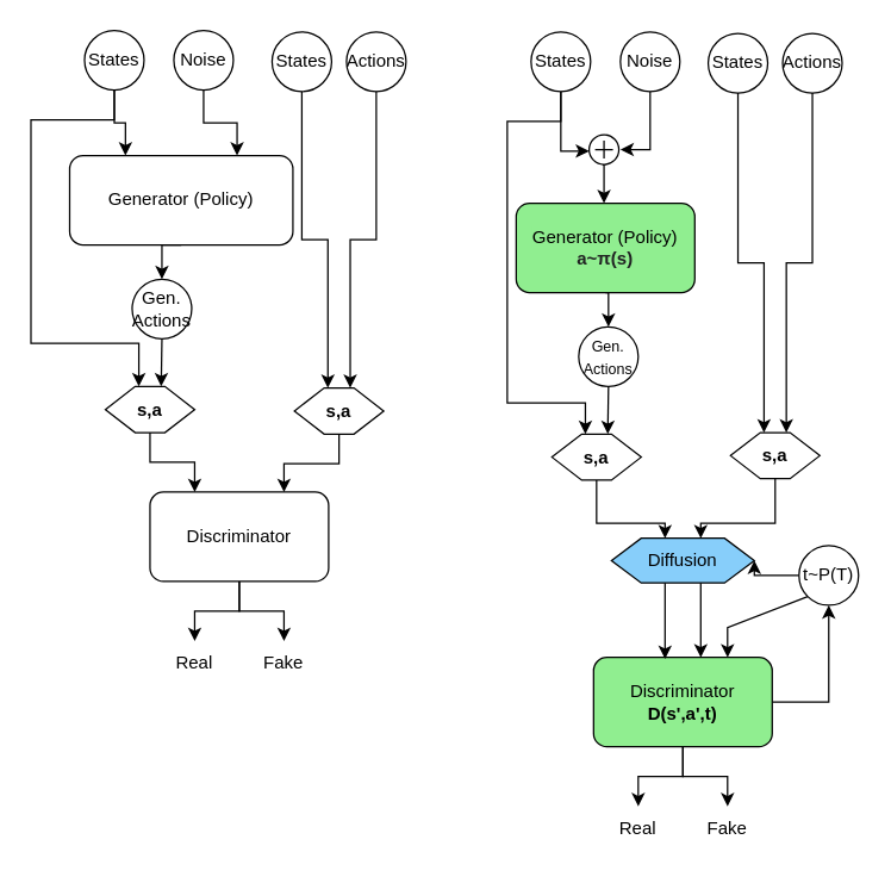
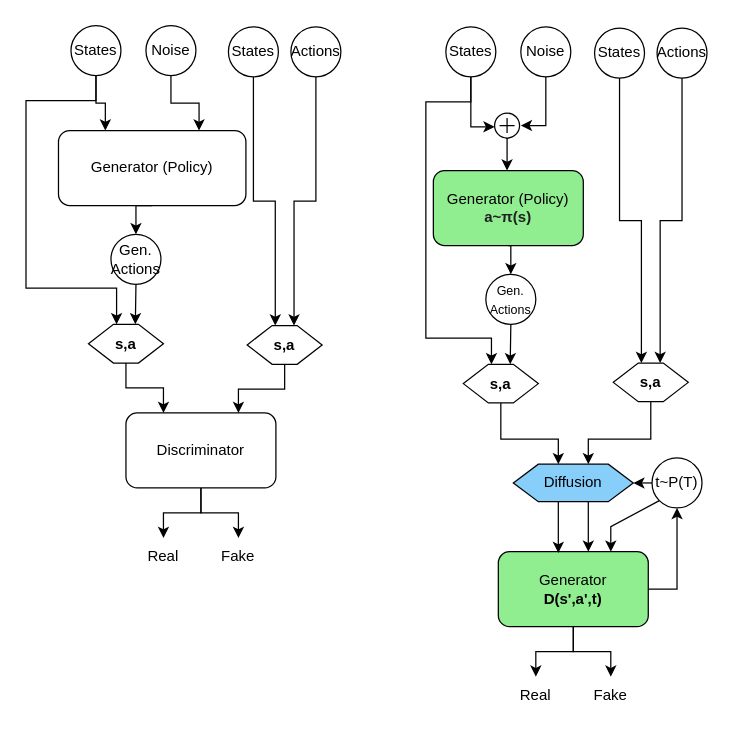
  <mxCell id="0" />
  <mxCell id="1" parent="0" />
  <mxCell id="2" style="edgeStyle=orthogonalEdgeStyle;rounded=0;orthogonalLoop=1;jettySize=auto;html=1;exitX=0.5;exitY=1;exitDx=0;exitDy=0;entryX=0.5;entryY=0;entryDx=0;entryDy=0;" parent="1" source="4" target="13" edge="1"><mxGeometry relative="1" as="geometry" /></mxCell>
  <mxCell id="3" style="edgeStyle=orthogonalEdgeStyle;rounded=0;orthogonalLoop=1;jettySize=auto;html=1;exitX=0.5;exitY=1;exitDx=0;exitDy=0;entryX=0.5;entryY=0;entryDx=0;entryDy=0;" parent="1" source="4" target="14" edge="1"><mxGeometry relative="1" as="geometry" /></mxCell>
  <mxCell id="4" value="Discriminator" style="rounded=1;whiteSpace=wrap;html=1;" parent="1" vertex="1"><mxGeometry x="100" y="330" width="120" height="60" as="geometry" /></mxCell>
  <mxCell id="5" style="edgeStyle=orthogonalEdgeStyle;rounded=0;orthogonalLoop=1;jettySize=auto;html=1;exitX=0.5;exitY=1;exitDx=0;exitDy=0;entryX=0.5;entryY=0;entryDx=0;entryDy=0;" parent="1" source="6" target="16" edge="1"><mxGeometry relative="1" as="geometry"><mxPoint x="100" y="179" as="targetPoint" /></mxGeometry></mxCell>
  <mxCell id="6" value="Generator (Policy)" style="rounded=1;whiteSpace=wrap;html=1;" parent="1" vertex="1"><mxGeometry x="46" y="104" width="150" height="60" as="geometry" /></mxCell>
  <mxCell id="7" style="edgeStyle=orthogonalEdgeStyle;rounded=0;orthogonalLoop=1;jettySize=auto;html=1;exitX=0.5;exitY=1;exitDx=0;exitDy=0;entryX=0.375;entryY=0;entryDx=0;entryDy=0;" parent="1" source="8" target="20" edge="1"><mxGeometry relative="1" as="geometry" /></mxCell>
  <mxCell id="8" value="States" style="ellipse;whiteSpace=wrap;html=1;aspect=fixed;" parent="1" vertex="1"><mxGeometry x="182" y="21" width="40" height="40" as="geometry" /></mxCell>
  <mxCell id="9" style="edgeStyle=orthogonalEdgeStyle;rounded=0;orthogonalLoop=1;jettySize=auto;html=1;exitX=0.5;exitY=1;exitDx=0;exitDy=0;entryX=0.75;entryY=0;entryDx=0;entryDy=0;" parent="1" source="10" target="6" edge="1"><mxGeometry relative="1" as="geometry" /></mxCell>
  <mxCell id="10" value="Noise" style="ellipse;whiteSpace=wrap;html=1;aspect=fixed;" parent="1" vertex="1"><mxGeometry x="116" y="20" width="40" height="40" as="geometry" /></mxCell>
  <mxCell id="11" style="edgeStyle=orthogonalEdgeStyle;rounded=0;orthogonalLoop=1;jettySize=auto;html=1;exitX=0.5;exitY=1;exitDx=0;exitDy=0;entryX=0.625;entryY=0;entryDx=0;entryDy=0;" parent="1" source="12" target="20" edge="1"><mxGeometry relative="1" as="geometry" /></mxCell>
  <mxCell id="12" value="Actions" style="ellipse;whiteSpace=wrap;html=1;aspect=fixed;" parent="1" vertex="1"><mxGeometry x="232" y="21" width="40" height="40" as="geometry" /></mxCell>
  <mxCell id="13" value="Real" style="text;html=1;align=center;verticalAlign=middle;whiteSpace=wrap;rounded=0;" parent="1" vertex="1"><mxGeometry x="100" y="430" width="60" height="30" as="geometry" /></mxCell>
  <mxCell id="14" value="Fake" style="text;html=1;align=center;verticalAlign=middle;whiteSpace=wrap;rounded=0;" parent="1" vertex="1"><mxGeometry x="160" y="430" width="60" height="30" as="geometry" /></mxCell>
  <mxCell id="15" style="edgeStyle=orthogonalEdgeStyle;rounded=0;orthogonalLoop=1;jettySize=auto;html=1;exitX=0.5;exitY=1;exitDx=0;exitDy=0;entryX=0.625;entryY=0;entryDx=0;entryDy=0;" parent="1" source="16" target="18" edge="1"><mxGeometry relative="1" as="geometry" /></mxCell>
  <mxCell id="16" value="Gen.&lt;div&gt;Actions&lt;/div&gt;" style="ellipse;whiteSpace=wrap;html=1;aspect=fixed;" parent="1" vertex="1"><mxGeometry x="88" y="187" width="40" height="40" as="geometry" /></mxCell>
  <mxCell id="17" style="edgeStyle=orthogonalEdgeStyle;rounded=0;orthogonalLoop=1;jettySize=auto;html=1;exitX=0.5;exitY=1;exitDx=0;exitDy=0;entryX=0.25;entryY=0;entryDx=0;entryDy=0;" parent="1" source="18" target="4" edge="1"><mxGeometry relative="1" as="geometry" /></mxCell>
  <mxCell id="18" value="&lt;b&gt;s,a&lt;/b&gt;" style="shape=hexagon;perimeter=hexagonPerimeter2;whiteSpace=wrap;html=1;fixedSize=1;" parent="1" vertex="1"><mxGeometry x="70" y="259" width="60" height="31" as="geometry" /></mxCell>
  <mxCell id="19" style="edgeStyle=orthogonalEdgeStyle;rounded=0;orthogonalLoop=1;jettySize=auto;html=1;exitX=0.5;exitY=1;exitDx=0;exitDy=0;entryX=0.75;entryY=0;entryDx=0;entryDy=0;" parent="1" source="20" target="4" edge="1"><mxGeometry relative="1" as="geometry" /></mxCell>
  <mxCell id="20" value="&lt;b&gt;s,a&lt;/b&gt;" style="shape=hexagon;perimeter=hexagonPerimeter2;whiteSpace=wrap;html=1;fixedSize=1;" parent="1" vertex="1"><mxGeometry x="197" y="260" width="60" height="31" as="geometry" /></mxCell>
  <mxCell id="21" style="edgeStyle=orthogonalEdgeStyle;rounded=0;orthogonalLoop=1;jettySize=auto;html=1;entryX=0.25;entryY=0;entryDx=0;entryDy=0;exitX=0.5;exitY=1;exitDx=0;exitDy=0;" parent="1" source="23" target="6" edge="1"><mxGeometry relative="1" as="geometry"><mxPoint x="10" y="100" as="sourcePoint" /></mxGeometry></mxCell>
  <mxCell id="22" style="edgeStyle=orthogonalEdgeStyle;rounded=0;orthogonalLoop=1;jettySize=auto;html=1;exitX=0.5;exitY=1;exitDx=0;exitDy=0;entryX=0.375;entryY=0;entryDx=0;entryDy=0;" parent="1" source="23" target="18" edge="1"><mxGeometry relative="1" as="geometry"><Array as="points"><mxPoint x="76" y="80" /><mxPoint x="20" y="80" /><mxPoint x="20" y="230" /><mxPoint x="93" y="230" /></Array></mxGeometry></mxCell>
  <mxCell id="23" value="States" style="ellipse;whiteSpace=wrap;html=1;aspect=fixed;" parent="1" vertex="1"><mxGeometry x="56" y="20" width="40" height="40" as="geometry" /></mxCell>
  <mxCell id="24" style="edgeStyle=orthogonalEdgeStyle;rounded=0;orthogonalLoop=1;jettySize=auto;html=1;exitX=0.5;exitY=1;exitDx=0;exitDy=0;entryX=0.5;entryY=0;entryDx=0;entryDy=0;" parent="1" source="27" target="36" edge="1"><mxGeometry relative="1" as="geometry" /></mxCell>
  <mxCell id="25" style="edgeStyle=orthogonalEdgeStyle;rounded=0;orthogonalLoop=1;jettySize=auto;html=1;exitX=0.5;exitY=1;exitDx=0;exitDy=0;entryX=0.5;entryY=0;entryDx=0;entryDy=0;" parent="1" source="27" target="37" edge="1"><mxGeometry relative="1" as="geometry" /></mxCell>
  <mxCell id="26" style="edgeStyle=orthogonalEdgeStyle;rounded=0;orthogonalLoop=1;jettySize=auto;html=1;exitX=1;exitY=0.5;exitDx=0;exitDy=0;entryX=0.5;entryY=1;entryDx=0;entryDy=0;" parent="1" source="27" target="50" edge="1"><mxGeometry relative="1" as="geometry" /></mxCell>
- <mxCell id="27" value="Discriminator&lt;div&gt;&lt;b&gt;D(s',a',t)&lt;/b&gt;&lt;/div&gt;" style="rounded=1;whiteSpace=wrap;html=1;fillColor=#90EE90;" parent="1" vertex="1"><mxGeometry x="398" y="441" width="120" height="60" as="geometry" /></mxCell>
+ <mxCell id="27" value="Generator&lt;div&gt;&lt;b&gt;D(s',a',t)&lt;/b&gt;&lt;/div&gt;" style="rounded=1;whiteSpace=wrap;html=1;fillColor=#90EE90;" parent="1" vertex="1"><mxGeometry x="398" y="441" width="120" height="60" as="geometry" /></mxCell>
  <mxCell id="28" style="edgeStyle=orthogonalEdgeStyle;rounded=0;orthogonalLoop=1;jettySize=auto;html=1;exitX=0.5;exitY=1;exitDx=0;exitDy=0;entryX=0.5;entryY=0;entryDx=0;entryDy=0;" parent="1" source="29" target="39" edge="1"><mxGeometry relative="1" as="geometry"><mxPoint x="400" y="211" as="targetPoint" /></mxGeometry></mxCell>
  <mxCell id="29" value="&lt;span style=&quot;background-color: rgb(144, 238, 144);&quot;&gt;Generator (Policy)&lt;/span&gt;&lt;div&gt;&lt;b style=&quot;color: rgb(32, 33, 34); text-align: start;&quot;&gt;&lt;span style=&quot;line-height: 1; font-variant-numeric: lining-nums tabular-nums; font-kerning: none; text-wrap-mode: nowrap; background-color: rgb(144, 238, 144);&quot; class=&quot;texhtml mvar&quot;&gt;&lt;font style=&quot;font-size: 12px;&quot; face=&quot;Helvetica&quot;&gt;a~π(s)&lt;/font&gt;&lt;/span&gt;&lt;/b&gt;&lt;/div&gt;" style="rounded=1;whiteSpace=wrap;html=1;fillColor=#90EE90;" parent="1" vertex="1"><mxGeometry x="346" y="136" width="120" height="60" as="geometry" /></mxCell>
  <mxCell id="30" style="edgeStyle=orthogonalEdgeStyle;rounded=0;orthogonalLoop=1;jettySize=auto;html=1;exitX=0.5;exitY=1;exitDx=0;exitDy=0;entryX=0.375;entryY=0;entryDx=0;entryDy=0;" parent="1" source="31" target="43" edge="1"><mxGeometry relative="1" as="geometry" /></mxCell>
  <mxCell id="31" value="States" style="ellipse;whiteSpace=wrap;html=1;aspect=fixed;" parent="1" vertex="1"><mxGeometry x="475" y="22" width="40" height="40" as="geometry" /></mxCell>
  <mxCell id="32" style="edgeStyle=orthogonalEdgeStyle;rounded=0;orthogonalLoop=1;jettySize=auto;html=1;exitX=0.5;exitY=1;exitDx=0;exitDy=0;entryX=1.05;entryY=0.5;entryDx=0;entryDy=0;entryPerimeter=0;" parent="1" source="33" target="54" edge="1"><mxGeometry relative="1" as="geometry"><mxPoint x="436" y="136" as="targetPoint" /></mxGeometry></mxCell>
  <mxCell id="33" value="Noise" style="ellipse;whiteSpace=wrap;html=1;aspect=fixed;" parent="1" vertex="1"><mxGeometry x="416" y="21" width="40" height="40" as="geometry" /></mxCell>
  <mxCell id="34" style="edgeStyle=orthogonalEdgeStyle;rounded=0;orthogonalLoop=1;jettySize=auto;html=1;exitX=0.5;exitY=1;exitDx=0;exitDy=0;entryX=0.625;entryY=0;entryDx=0;entryDy=0;" parent="1" source="35" target="43" edge="1"><mxGeometry relative="1" as="geometry" /></mxCell>
  <mxCell id="35" value="Actions" style="ellipse;whiteSpace=wrap;html=1;aspect=fixed;" parent="1" vertex="1"><mxGeometry x="525" y="22" width="40" height="40" as="geometry" /></mxCell>
  <mxCell id="36" value="Real" style="text;html=1;align=center;verticalAlign=middle;whiteSpace=wrap;rounded=0;" parent="1" vertex="1"><mxGeometry x="398" y="541" width="60" height="30" as="geometry" /></mxCell>
  <mxCell id="37" value="Fake" style="text;html=1;align=center;verticalAlign=middle;whiteSpace=wrap;rounded=0;" parent="1" vertex="1"><mxGeometry x="458" y="541" width="60" height="30" as="geometry" /></mxCell>
  <mxCell id="38" style="edgeStyle=orthogonalEdgeStyle;rounded=0;orthogonalLoop=1;jettySize=auto;html=1;exitX=0.5;exitY=1;exitDx=0;exitDy=0;entryX=0.625;entryY=0;entryDx=0;entryDy=0;" parent="1" source="39" target="41" edge="1"><mxGeometry relative="1" as="geometry" /></mxCell>
  <mxCell id="39" value="&lt;font style=&quot;font-size: 10px;&quot;&gt;Gen.&lt;/font&gt;&lt;div&gt;&lt;font style=&quot;font-size: 10px;&quot;&gt;Actions&lt;/font&gt;&lt;/div&gt;" style="ellipse;whiteSpace=wrap;html=1;aspect=fixed;" parent="1" vertex="1"><mxGeometry x="388" y="219" width="40" height="40" as="geometry" /></mxCell>
  <mxCell id="40" style="edgeStyle=orthogonalEdgeStyle;rounded=0;orthogonalLoop=1;jettySize=auto;html=1;exitX=0.5;exitY=1;exitDx=0;exitDy=0;entryX=0.375;entryY=0;entryDx=0;entryDy=0;" parent="1" source="41" target="47" edge="1"><mxGeometry relative="1" as="geometry"><Array as="points"><mxPoint x="400" y="351" /><mxPoint x="446" y="351" /></Array></mxGeometry></mxCell>
  <mxCell id="41" value="&lt;b&gt;s,a&lt;/b&gt;" style="shape=hexagon;perimeter=hexagonPerimeter2;whiteSpace=wrap;html=1;fixedSize=1;" parent="1" vertex="1"><mxGeometry x="370" y="291" width="60" height="31" as="geometry" /></mxCell>
  <mxCell id="42" style="edgeStyle=orthogonalEdgeStyle;rounded=0;orthogonalLoop=1;jettySize=auto;html=1;exitX=0.5;exitY=1;exitDx=0;exitDy=0;entryX=0.625;entryY=0;entryDx=0;entryDy=0;" parent="1" source="43" target="47" edge="1"><mxGeometry relative="1" as="geometry"><Array as="points"><mxPoint x="520" y="351" /><mxPoint x="470" y="351" /></Array></mxGeometry></mxCell>
  <mxCell id="43" value="&lt;b&gt;s,a&lt;/b&gt;" style="shape=hexagon;perimeter=hexagonPerimeter2;whiteSpace=wrap;html=1;fixedSize=1;" parent="1" vertex="1"><mxGeometry x="490" y="290" width="60" height="31" as="geometry" /></mxCell>
  <mxCell id="44" style="edgeStyle=orthogonalEdgeStyle;rounded=0;orthogonalLoop=1;jettySize=auto;html=1;entryX=0;entryY=0.55;entryDx=0;entryDy=0;exitX=0.5;exitY=1;exitDx=0;exitDy=0;entryPerimeter=0;" parent="1" source="46" target="54" edge="1"><mxGeometry relative="1" as="geometry"><mxPoint x="310" y="101" as="sourcePoint" /><Array as="points"><mxPoint x="376" y="101" /></Array></mxGeometry></mxCell>
  <mxCell id="45" style="edgeStyle=orthogonalEdgeStyle;rounded=0;orthogonalLoop=1;jettySize=auto;html=1;exitX=0.5;exitY=1;exitDx=0;exitDy=0;entryX=0.375;entryY=0;entryDx=0;entryDy=0;" parent="1" source="46" target="41" edge="1"><mxGeometry relative="1" as="geometry"><Array as="points"><mxPoint x="376" y="81" /><mxPoint x="340" y="81" /><mxPoint x="340" y="270" /><mxPoint x="393" y="270" /></Array></mxGeometry></mxCell>
  <mxCell id="46" value="States" style="ellipse;whiteSpace=wrap;html=1;aspect=fixed;" parent="1" vertex="1"><mxGeometry x="356" y="21" width="40" height="40" as="geometry" /></mxCell>
- <mxCell id="47" value="Diffusion" style="shape=hexagon;perimeter=hexagonPerimeter2;whiteSpace=wrap;html=1;fixedSize=1;fillColor=#87CEFA;" parent="1" vertex="1"><mxGeometry x="410" y="361" width="96" height="30" as="geometry" /></mxCell>
+ <mxCell id="47" value="Diffusion" style="shape=hexagon;perimeter=hexagonPerimeter2;whiteSpace=wrap;html=1;fixedSize=1;fillColor=#87CEFA;" parent="1" vertex="1"><mxGeometry x="410" y="371" width="96" height="30" as="geometry" /></mxCell>
  <mxCell id="48" style="edgeStyle=orthogonalEdgeStyle;rounded=0;orthogonalLoop=1;jettySize=auto;html=1;exitX=0;exitY=0.5;exitDx=0;exitDy=0;entryX=1;entryY=0.5;entryDx=0;entryDy=0;" parent="1" source="50" target="47" edge="1"><mxGeometry relative="1" as="geometry" /></mxCell>
  <mxCell id="49" style="rounded=0;orthogonalLoop=1;jettySize=auto;html=1;exitX=0;exitY=1;exitDx=0;exitDy=0;entryX=0.75;entryY=0;entryDx=0;entryDy=0;" parent="1" source="50" target="27" edge="1"><mxGeometry relative="1" as="geometry"><Array as="points"><mxPoint x="488" y="421" /></Array></mxGeometry></mxCell>
- <mxCell id="50" value="t~P(T)" style="ellipse;whiteSpace=wrap;html=1;aspect=fixed;" parent="1" vertex="1"><mxGeometry x="536" y="366" width="40" height="40" as="geometry" /></mxCell>
+ <mxCell id="50" value="t~P(T)" style="ellipse;whiteSpace=wrap;html=1;aspect=fixed;" parent="1" vertex="1"><mxGeometry x="521" y="366" width="40" height="40" as="geometry" /></mxCell>
  <mxCell id="51" style="edgeStyle=orthogonalEdgeStyle;rounded=0;orthogonalLoop=1;jettySize=auto;html=1;exitX=0.375;exitY=1;exitDx=0;exitDy=0;entryX=0.4;entryY=0.017;entryDx=0;entryDy=0;entryPerimeter=0;" parent="1" source="47" target="27" edge="1"><mxGeometry relative="1" as="geometry" /></mxCell>
  <mxCell id="52" style="edgeStyle=orthogonalEdgeStyle;rounded=0;orthogonalLoop=1;jettySize=auto;html=1;exitX=0.625;exitY=1;exitDx=0;exitDy=0;entryX=0.6;entryY=0;entryDx=0;entryDy=0;entryPerimeter=0;" parent="1" source="47" target="27" edge="1"><mxGeometry relative="1" as="geometry" /></mxCell>
  <mxCell id="53" value="" style="edgeStyle=orthogonalEdgeStyle;rounded=0;orthogonalLoop=1;jettySize=auto;html=1;entryX=0.5;entryY=0;entryDx=0;entryDy=0;" edge="1" parent="1"><mxGeometry relative="1" as="geometry"><mxPoint x="404" y="110" as="sourcePoint" /><mxPoint x="405" y="136" as="targetPoint" /></mxGeometry></mxCell>
  <mxCell id="54" value="" style="html=1;verticalLabelPosition=bottom;align=center;labelBackgroundColor=#ffffff;verticalAlign=top;strokeWidth=1;strokeColor=#000000;shadow=0;dashed=0;shape=mxgraph.ios7.icons.add;" vertex="1" parent="1"><mxGeometry x="395" y="90" width="20" height="20" as="geometry" /></mxCell>
